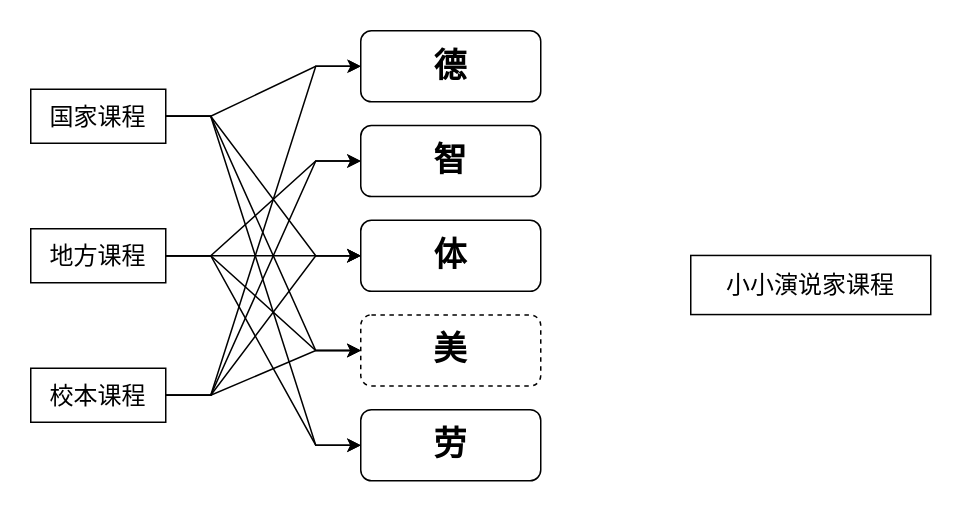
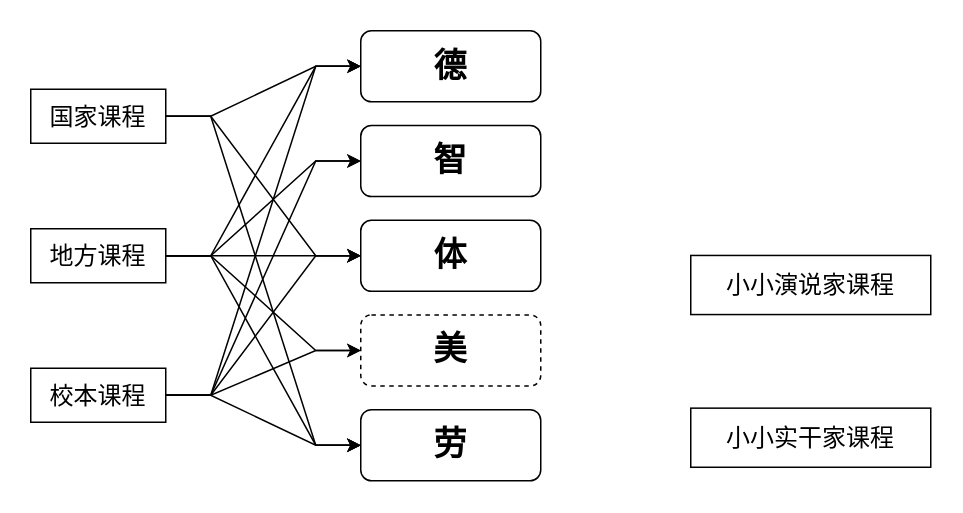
  <mxCell id="0" />
  <mxCell id="1" parent="0" />
  <mxCell id="2" value="" style="group;fontSize=22;fontStyle=1" parent="1" vertex="1" connectable="0"><mxGeometry x="240" y="20" width="120" height="300" as="geometry" /></mxCell>
  <mxCell id="3" value="德" style="rounded=1;whiteSpace=wrap;html=1;fontSize=22;fontStyle=1" parent="2" vertex="1"><mxGeometry width="120" height="47.368" as="geometry" /></mxCell>
  <mxCell id="4" value="智" style="rounded=1;whiteSpace=wrap;html=1;fontSize=22;fontStyle=1" parent="2" vertex="1"><mxGeometry y="63.158" width="120" height="47.368" as="geometry" /></mxCell>
  <mxCell id="5" value="体" style="rounded=1;whiteSpace=wrap;html=1;fontSize=22;fontStyle=1" parent="2" vertex="1"><mxGeometry y="126.316" width="120" height="47.368" as="geometry" /></mxCell>
  <mxCell id="6" value="美" style="rounded=1;whiteSpace=wrap;html=1;fontSize=22;fontStyle=1;dashed=1;" parent="2" vertex="1"><mxGeometry y="189.474" width="120" height="47.368" as="geometry" /></mxCell>
  <mxCell id="7" value="劳" style="rounded=1;whiteSpace=wrap;html=1;fontSize=22;fontStyle=1" parent="2" vertex="1"><mxGeometry y="252.632" width="120" height="47.368" as="geometry" /></mxCell>
  <mxCell id="8" style="edgeStyle=entityRelationEdgeStyle;rounded=0;orthogonalLoop=1;jettySize=auto;html=1;exitX=1;exitY=0.5;exitDx=0;exitDy=0;entryX=0;entryY=0.5;entryDx=0;entryDy=0;fontSize=16;endArrow=open;" parent="1" source="23" target="3" edge="1"><mxGeometry relative="1" as="geometry" /></mxCell>
  <mxCell id="9" style="edgeStyle=entityRelationEdgeStyle;rounded=0;orthogonalLoop=1;jettySize=auto;html=1;entryX=0;entryY=0.5;entryDx=0;entryDy=0;fontSize=16;" parent="1" source="23" target="5" edge="1"><mxGeometry relative="1" as="geometry" /></mxCell>
- <mxCell id="10" style="edgeStyle=entityRelationEdgeStyle;rounded=0;orthogonalLoop=1;jettySize=auto;html=1;fontSize=16;" parent="1" source="23" target="6" edge="1"><mxGeometry relative="1" as="geometry" /></mxCell>
  <mxCell id="11" style="edgeStyle=entityRelationEdgeStyle;rounded=0;orthogonalLoop=1;jettySize=auto;html=1;fontSize=16;" parent="1" source="23" target="7" edge="1"><mxGeometry relative="1" as="geometry" /></mxCell>
+ <mxCell id="12" style="edgeStyle=entityRelationEdgeStyle;rounded=0;orthogonalLoop=1;jettySize=auto;html=1;entryX=0;entryY=0.5;entryDx=0;entryDy=0;fontSize=16;" parent="1" source="24" target="3" edge="1"><mxGeometry relative="1" as="geometry" /></mxCell>
  <mxCell id="13" style="edgeStyle=entityRelationEdgeStyle;rounded=0;orthogonalLoop=1;jettySize=auto;html=1;entryX=0;entryY=0.5;entryDx=0;entryDy=0;fontSize=16;" parent="1" source="24" target="4" edge="1"><mxGeometry relative="1" as="geometry" /></mxCell>
  <mxCell id="14" style="edgeStyle=entityRelationEdgeStyle;rounded=0;orthogonalLoop=1;jettySize=auto;html=1;fontSize=16;" parent="1" source="24" edge="1"><mxGeometry relative="1" as="geometry"><mxPoint x="240" y="170" as="targetPoint" /></mxGeometry></mxCell>
  <mxCell id="15" style="edgeStyle=entityRelationEdgeStyle;rounded=0;orthogonalLoop=1;jettySize=auto;html=1;entryX=0;entryY=0.5;entryDx=0;entryDy=0;fontSize=16;" parent="1" source="24" target="6" edge="1"><mxGeometry relative="1" as="geometry" /></mxCell>
  <mxCell id="16" style="edgeStyle=entityRelationEdgeStyle;rounded=0;orthogonalLoop=1;jettySize=auto;html=1;entryX=0;entryY=0.5;entryDx=0;entryDy=0;fontSize=16;" parent="1" source="24" target="7" edge="1"><mxGeometry relative="1" as="geometry" /></mxCell>
  <mxCell id="17" style="edgeStyle=entityRelationEdgeStyle;rounded=0;orthogonalLoop=1;jettySize=auto;html=1;entryX=0;entryY=0.5;entryDx=0;entryDy=0;fontSize=16;" parent="1" source="25" target="3" edge="1"><mxGeometry relative="1" as="geometry" /></mxCell>
  <mxCell id="18" style="edgeStyle=entityRelationEdgeStyle;rounded=0;orthogonalLoop=1;jettySize=auto;html=1;fontSize=16;" parent="1" source="25" target="4" edge="1"><mxGeometry relative="1" as="geometry" /></mxCell>
  <mxCell id="19" style="edgeStyle=entityRelationEdgeStyle;rounded=0;orthogonalLoop=1;jettySize=auto;html=1;entryX=0;entryY=0.5;entryDx=0;entryDy=0;fontSize=16;" parent="1" source="25" target="5" edge="1"><mxGeometry relative="1" as="geometry" /></mxCell>
  <mxCell id="20" style="edgeStyle=entityRelationEdgeStyle;rounded=0;orthogonalLoop=1;jettySize=auto;html=1;fontSize=16;" parent="1" source="25" target="6" edge="1"><mxGeometry relative="1" as="geometry" /></mxCell>
+ <mxCell id="21" style="edgeStyle=entityRelationEdgeStyle;rounded=0;orthogonalLoop=1;jettySize=auto;html=1;entryX=0;entryY=0.5;entryDx=0;entryDy=0;fontSize=16;" parent="1" source="25" target="7" edge="1"><mxGeometry relative="1" as="geometry" /></mxCell>
  <mxCell id="22" value="" style="group" parent="1" vertex="1" connectable="0"><mxGeometry x="20" y="59" width="90" height="222" as="geometry" /></mxCell>
  <mxCell id="23" value="国家课程" style="rounded=0;whiteSpace=wrap;html=1;fontSize=16;" parent="22" vertex="1"><mxGeometry width="90" height="36" as="geometry" /></mxCell>
  <mxCell id="24" value="地方课程" style="rounded=0;whiteSpace=wrap;html=1;fontSize=16;" parent="22" vertex="1"><mxGeometry y="93" width="90" height="36" as="geometry" /></mxCell>
  <mxCell id="25" value="校本课程" style="rounded=0;whiteSpace=wrap;html=1;fontSize=16;" parent="22" vertex="1"><mxGeometry y="186" width="90" height="36" as="geometry" /></mxCell>
  <mxCell id="26" value="" style="group" vertex="1" connectable="0" parent="1"><mxGeometry x="460" y="68" width="160" height="243" as="geometry" /></mxCell>
  <mxCell id="27" value="" style="group" vertex="1" connectable="0" parent="26"><mxGeometry width="160" height="243.0" as="geometry" /></mxCell>
  <mxCell id="28" value="小小演说家课程" style="rounded=0;whiteSpace=wrap;html=1;fontSize=16;" vertex="1" parent="27"><mxGeometry y="101.797" width="160" height="39.405" as="geometry" /></mxCell>
+ <mxCell id="29" value="小小实干家课程" style="rounded=0;whiteSpace=wrap;html=1;fontSize=16;" vertex="1" parent="27"><mxGeometry y="203.595" width="160" height="39.405" as="geometry" /></mxCell>
